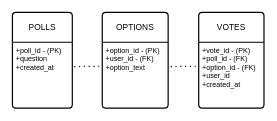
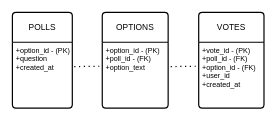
  <mxCell id="0" />
  <mxCell id="1" parent="0" />
  <mxCell id="2" value="POLLS" style="swimlane;childLayout=stackLayout;horizontal=1;startSize=50;horizontalStack=0;rounded=1;fontSize=14;fontStyle=0;strokeWidth=2;resizeParent=0;resizeLast=1;shadow=0;dashed=0;align=center;arcSize=4;whiteSpace=wrap;html=1;" vertex="1" parent="1"><mxGeometry x="20" y="20" width="100" height="160" as="geometry" /></mxCell>
- <mxCell id="3" value="+poll_id - (PK)&lt;br&gt;+question&lt;br&gt;+created_at" style="align=left;strokeColor=none;fillColor=none;spacingLeft=4;fontSize=12;verticalAlign=top;resizable=0;rotatable=0;part=1;html=1;" vertex="1" parent="2"><mxGeometry y="50" width="100" height="110" as="geometry" /></mxCell>
+ <mxCell id="3" value="+option_id - (PK)&lt;br&gt;+question&lt;br&gt;+created_at" style="align=left;strokeColor=none;fillColor=none;spacingLeft=4;fontSize=12;verticalAlign=top;resizable=0;rotatable=0;part=1;html=1;" vertex="1" parent="2"><mxGeometry y="50" width="100" height="110" as="geometry" /></mxCell>
  <mxCell id="4" value="OPTIONS" style="swimlane;childLayout=stackLayout;horizontal=1;startSize=50;horizontalStack=0;rounded=1;fontSize=14;fontStyle=0;strokeWidth=2;resizeParent=0;resizeLast=1;shadow=0;dashed=0;align=center;arcSize=4;whiteSpace=wrap;html=1;" vertex="1" parent="1"><mxGeometry x="170" y="20" width="110" height="160" as="geometry"><mxRectangle x="160" y="130" width="100" height="50" as="alternateBounds" /></mxGeometry></mxCell>
- <mxCell id="5" value="+option_id&amp;nbsp;- (PK)&lt;br&gt;+user_id - (FK)&lt;br&gt;+option_text" style="align=left;strokeColor=none;fillColor=none;spacingLeft=4;fontSize=12;verticalAlign=top;resizable=0;rotatable=0;part=1;html=1;" vertex="1" parent="4"><mxGeometry y="50" width="110" height="110" as="geometry" /></mxCell>
+ <mxCell id="5" value="+option_id&amp;nbsp;- (PK)&lt;br&gt;+poll_id - (FK)&lt;br&gt;+option_text" style="align=left;strokeColor=none;fillColor=none;spacingLeft=4;fontSize=12;verticalAlign=top;resizable=0;rotatable=0;part=1;html=1;" vertex="1" parent="4"><mxGeometry y="50" width="110" height="110" as="geometry" /></mxCell>
  <mxCell id="6" value="VOTES" style="swimlane;childLayout=stackLayout;horizontal=1;startSize=50;horizontalStack=0;rounded=1;fontSize=14;fontStyle=0;strokeWidth=2;resizeParent=0;resizeLast=1;shadow=0;dashed=0;align=center;arcSize=4;whiteSpace=wrap;html=1;" vertex="1" parent="1"><mxGeometry x="331" y="20" width="109" height="160" as="geometry" /></mxCell>
  <mxCell id="7" value="+vote_id&amp;nbsp;- (PK)&lt;br&gt;+poll_id - (FK)&lt;br&gt;+option_id - (FK)&lt;div&gt;+&lt;span style=&quot;background-color: initial;&quot;&gt;user_id&lt;/span&gt;&lt;/div&gt;&lt;div&gt;&lt;span style=&quot;background-color: initial;&quot;&gt;+&lt;/span&gt;&lt;span style=&quot;background-color: initial;&quot;&gt;created_at&lt;/span&gt;&lt;/div&gt;" style="align=left;strokeColor=none;fillColor=none;spacingLeft=4;fontSize=12;verticalAlign=top;resizable=0;rotatable=0;part=1;html=1;" vertex="1" parent="6"><mxGeometry y="50" width="109" height="110" as="geometry" /></mxCell>
  <mxCell id="8" value="" style="endArrow=none;dashed=1;html=1;dashPattern=1 3;strokeWidth=2;rounded=0;entryX=-0.029;entryY=0.539;entryDx=0;entryDy=0;entryPerimeter=0;" edge="1" parent="1"><mxGeometry width="50" height="50" relative="1" as="geometry"><mxPoint x="123.19" y="110.71" as="sourcePoint" /><mxPoint x="170" y="110" as="targetPoint" /></mxGeometry></mxCell>
  <mxCell id="9" value="" style="endArrow=none;dashed=1;html=1;dashPattern=1 3;strokeWidth=2;rounded=0;entryX=-0.029;entryY=0.539;entryDx=0;entryDy=0;entryPerimeter=0;" edge="1" parent="1"><mxGeometry width="50" height="50" relative="1" as="geometry"><mxPoint x="284.19" y="110.71" as="sourcePoint" /><mxPoint x="331" y="110" as="targetPoint" /></mxGeometry></mxCell>
